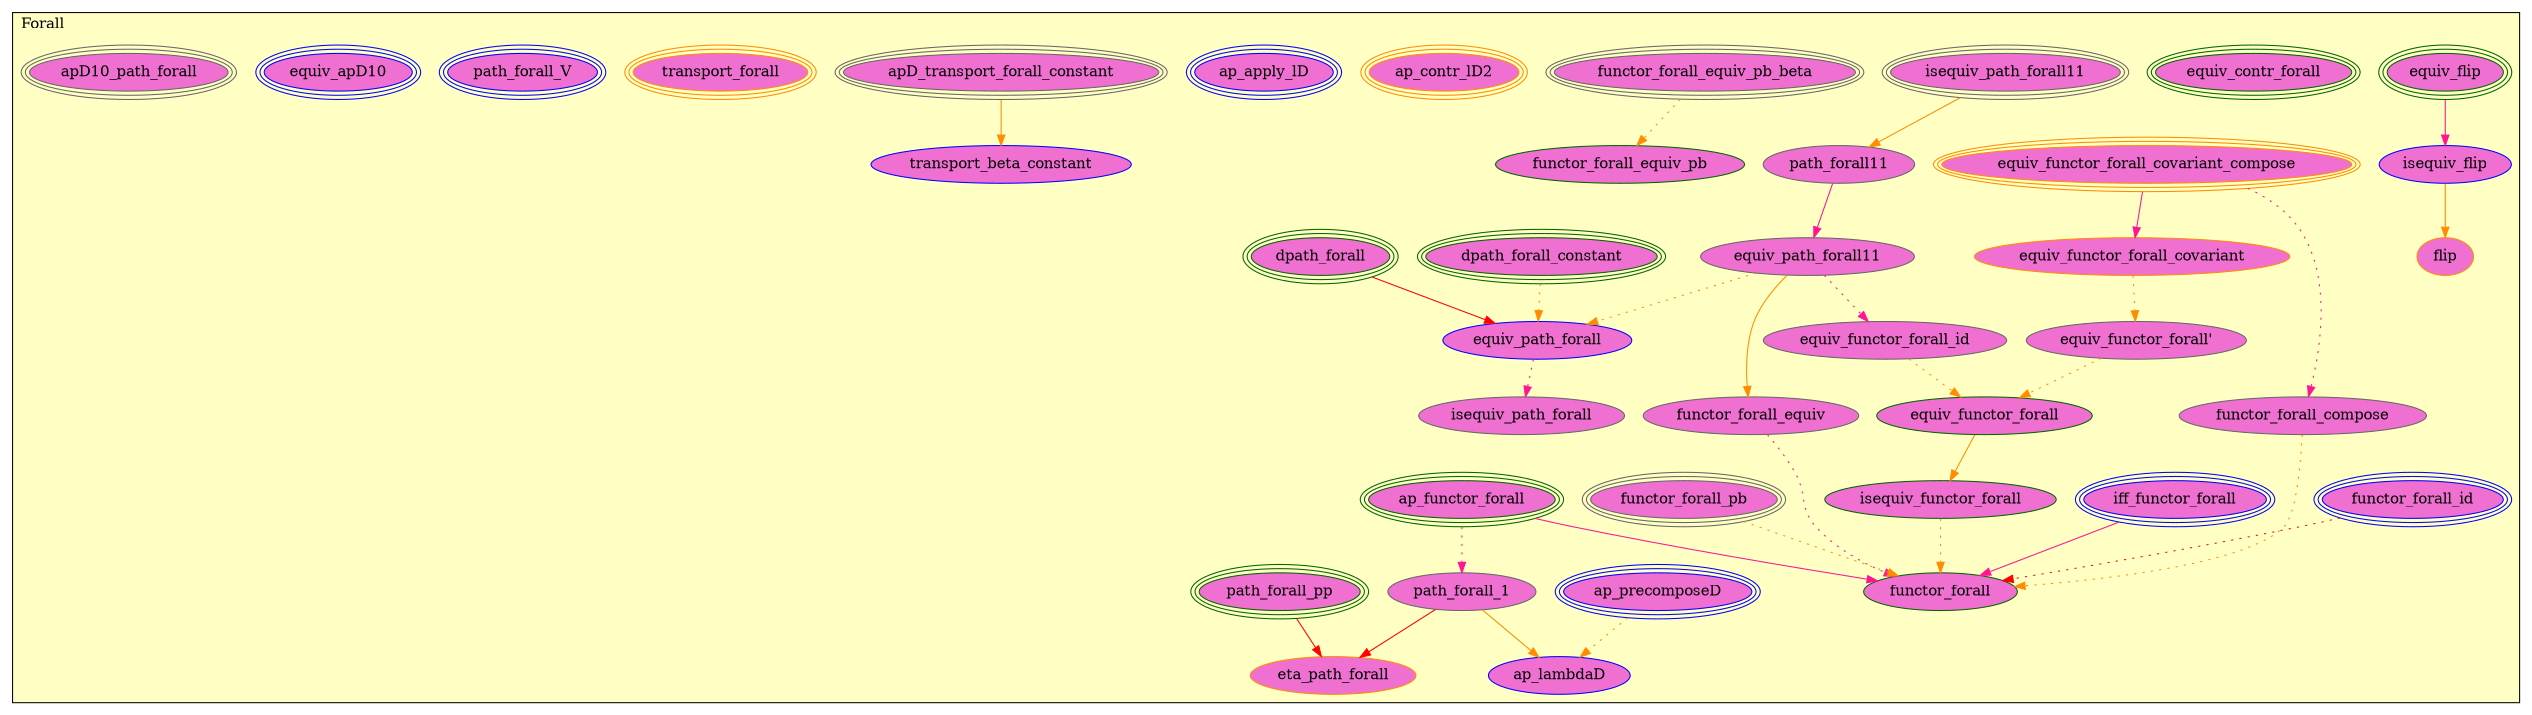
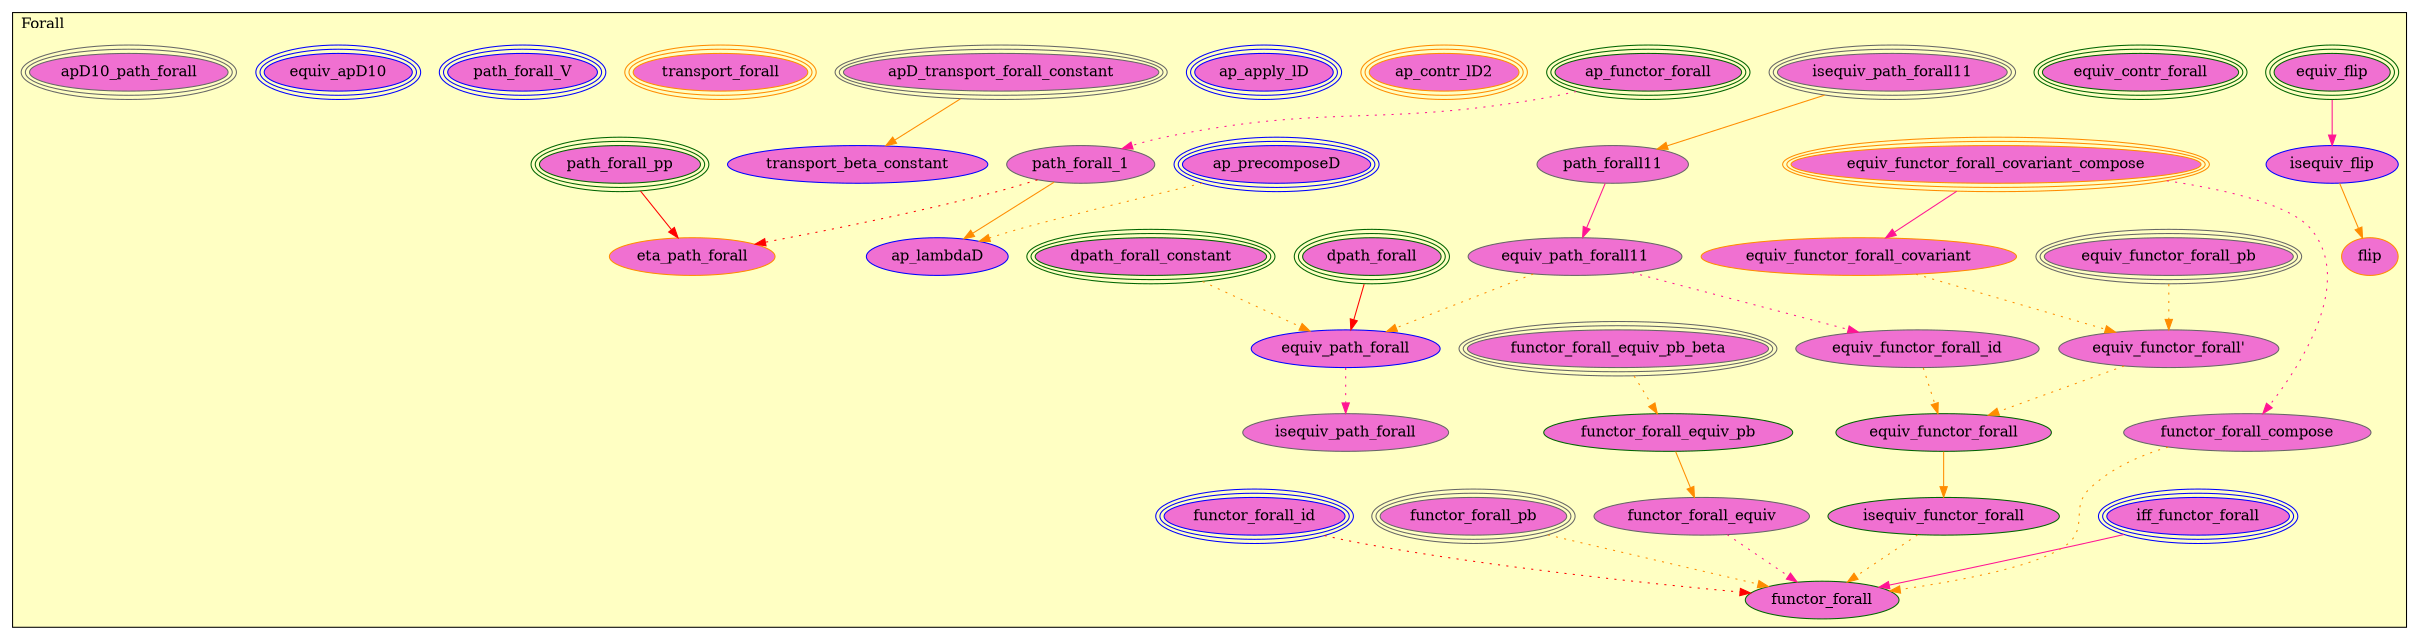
  digraph {
    node [color=gray40 fillcolor="#F070D1" peripheries=3 style=filled]
    edge [color=darkorange style=dotted]
    n1 [color=darkgreen label=equiv_flip]
    n2 [color=blue label=isequiv_flip peripheries=""]
    n3 [color=darkorange label=flip peripheries=""]
    n4 [color=darkgreen label=equiv_contr_forall]
    n5 [label=isequiv_path_forall11]
    n6 [label=path_forall11 peripheries=""]
    n7 [label=equiv_path_forall11 peripheries=""]
    n8 [color=blue label=iff_functor_forall]
    n9 [color=darkorange label=equiv_functor_forall_covariant_compose]
    n10 [color=darkorange label=equiv_functor_forall_covariant peripheries=""]
+   n11 [label=equiv_functor_forall_pb]
    n12 [label=equiv_functor_forall_id peripheries=""]
    n13 [label="equiv_functor_forall'" peripheries=""]
    n14 [color=darkgreen label=equiv_functor_forall peripheries=""]
    n15 [color=darkgreen label=isequiv_functor_forall peripheries=""]
    n16 [label=functor_forall_equiv_pb_beta]
    n17 [color=darkgreen label=functor_forall_equiv_pb peripheries=""]
    n18 [label=functor_forall_equiv peripheries=""]
    n19 [label=functor_forall_pb]
    n20 [color=blue label=functor_forall_id]
    n21 [label=functor_forall_compose peripheries=""]
    n22 [color=darkgreen label=ap_functor_forall]
    n23 [color=darkgreen label=functor_forall peripheries=""]
    n24 [color=darkgreen label=dpath_forall_constant]
    n25 [color=darkgreen label=dpath_forall]
    n26 [color=blue label=ap_precomposeD]
    n27 [color=blue label=ap_lambdaD peripheries=""]
    n28 [color=darkorange label=ap_contr_lD2]
    n29 [color=blue label=ap_apply_lD]
    n30 [label=apD_transport_forall_constant]
    n31 [color=blue label=transport_beta_constant peripheries=""]
    n32 [color=darkorange label=transport_forall]
    n33 [color=blue label=path_forall_V]
    n34 [color=darkgreen label=path_forall_pp]
    n35 [color=blue label=equiv_path_forall peripheries=""]
    n36 [label=isequiv_path_forall peripheries=""]
    n37 [color=blue label=equiv_apD10]
    n38 [label=path_forall_1 peripheries=""]
    n39 [color=darkorange label=eta_path_forall peripheries=""]
    n40 [label=apD10_path_forall]
    subgraph cluster_1 {
      fillcolor="#FFFFC3"
      label=Forall
      labeljust=l
      style=filled
      n1
      n2
      n3
      n4
      n5
      n6
      n7
      n8
      n9
      n10
+     n11
      n12
      n13
      n14
      n15
      n16
      n17
      n18
      n19
      n20
      n21
      n22
      n23
      n24
      n25
      n26
      n27
      n28
      n29
      n30
      n31
      n32
      n33
      n34
      n35
      n36
      n37
      n38
      n39
      n40
    }
    n1 -> n2 [color=deeppink style=solid]
    n2 -> n3 [style=solid]
    n5 -> n6 [style=solid]
    n6 -> n7 [color=deeppink style=solid]
    n7 -> n12 [color=deeppink]
    n7 -> n35
    n8 -> n23 [color=deeppink style=solid]
    n9 -> n10 [color=deeppink style=solid]
    n9 -> n21 [color=deeppink]
    n10 -> n13
+   n11 -> n13
    n12 -> n14
    n13 -> n14
    n14 -> n15 [style=solid]
    n15 -> n23
    n16 -> n17
-   n7 -> n18 [style=solid]
+   n17 -> n18 [style=solid]
    n18 -> n23 [color=deeppink]
    n19 -> n23
    n20 -> n23 [color=red]
    n21 -> n23
-   n22 -> n23 [color=deeppink style=solid]
    n22 -> n38 [color=deeppink]
    n24 -> n35
    n25 -> n35 [color=red style=solid]
    n26 -> n27
    n30 -> n31 [style=solid]
    n34 -> n39 [color=red style=solid]
    n35 -> n36 [color=deeppink]
    n38 -> n27 [style=solid]
-   n38 -> n39 [color=red style=solid]
+   n38 -> n39 [color=red]
  }
